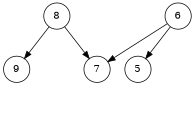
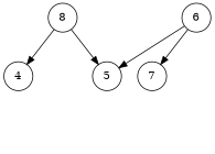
  digraph {
    node [shape=circle]
    edge [style=invis weight=10]
-   n1 [label=9]
+   n1 [label=4]
    n2 [label="#" style=invis]
    n3 [label=8]
    n4 [label=7]
    n5 [label="#" style=invis]
    n6 [label="#" style=invis]
    n7 [label=6]
    n8 [label=5]
    n9 [label="#" style=invis]
    n10 [label="#" style=invis]
    n1 -> n2
    n3 -> n1 [style="" weight=""]
-   n3 -> n4 [style="" weight=""]
+   n3 -> n8 [style="" weight=""]
    n3 -> n5
    n4 -> n6
    n7 -> n4 [style="" weight=""]
    n7 -> n8 [style="" weight=""]
    n7 -> n9
    n8 -> n10
  }
